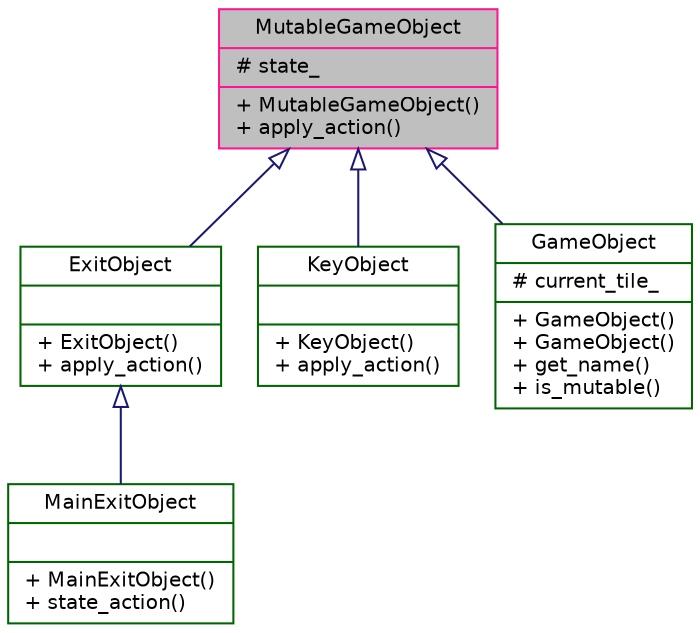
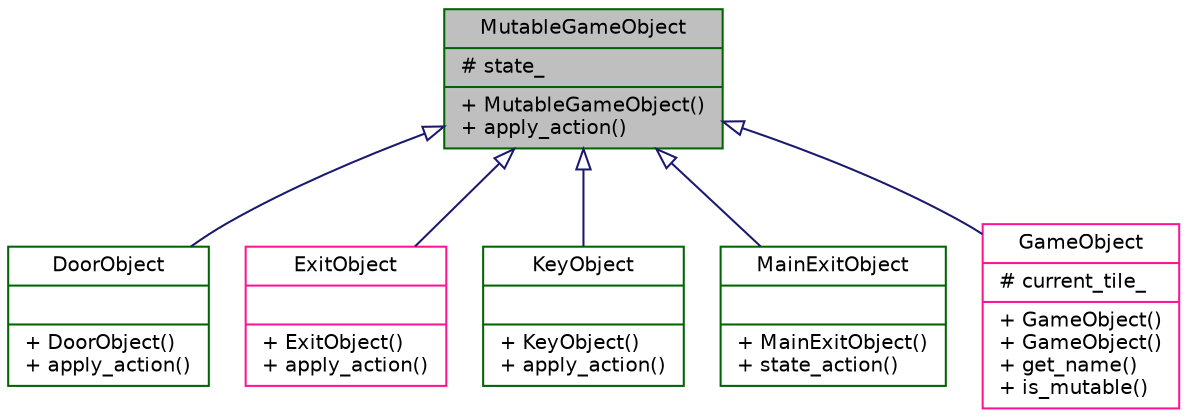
  digraph {
    node [color=darkgreen fillcolor=white fontname=Helvetica fontsize=10 shape=record style=filled]
    edge [arrowtail=onormal color=midnightblue dir=back fontname=Helvetica fontsize=10 labelfontname=Helvetica labelfontsize=10 style=solid]
-   n1 [color=deeppink fillcolor=grey75 fontcolor=black height=0.2 label="{MutableGameObject\n|# state_\l|+ MutableGameObject()\l+ apply_action()\l}" width=0.4]
-   n3 [height=0.2 label="{ExitObject\n||+ ExitObject()\l+ apply_action()\l}" width=0.4]
+   n1 [fillcolor=grey75 fontcolor=black height=0.2 label="{MutableGameObject\n|# state_\l|+ MutableGameObject()\l+ apply_action()\l}" width=0.4]
+   n2 [height=0.2 label="{DoorObject\n||+ DoorObject()\l+ apply_action()\l}" width=0.4]
+   n3 [color=deeppink height=0.2 label="{ExitObject\n||+ ExitObject()\l+ apply_action()\l}" width=0.4]
    n4 [height=0.2 label="{KeyObject\n||+ KeyObject()\l+ apply_action()\l}" width=0.4]
    n5 [height=0.2 label="{MainExitObject\n||+ MainExitObject()\l+ state_action()\l}" width=0.4]
-   n6 [height=0.2 label="{GameObject\n|# current_tile_\l|+ GameObject()\l+ GameObject()\l+ get_name()\l+ is_mutable()\l}" width=0.4]
+   n6 [color=deeppink height=0.2 label="{GameObject\n|# current_tile_\l|+ GameObject()\l+ GameObject()\l+ get_name()\l+ is_mutable()\l}" width=0.4]
+   n1 -> n2
    n1 -> n3
    n1 -> n4
-   n3 -> n5
+   n1 -> n5
    n1 -> n6
  }
